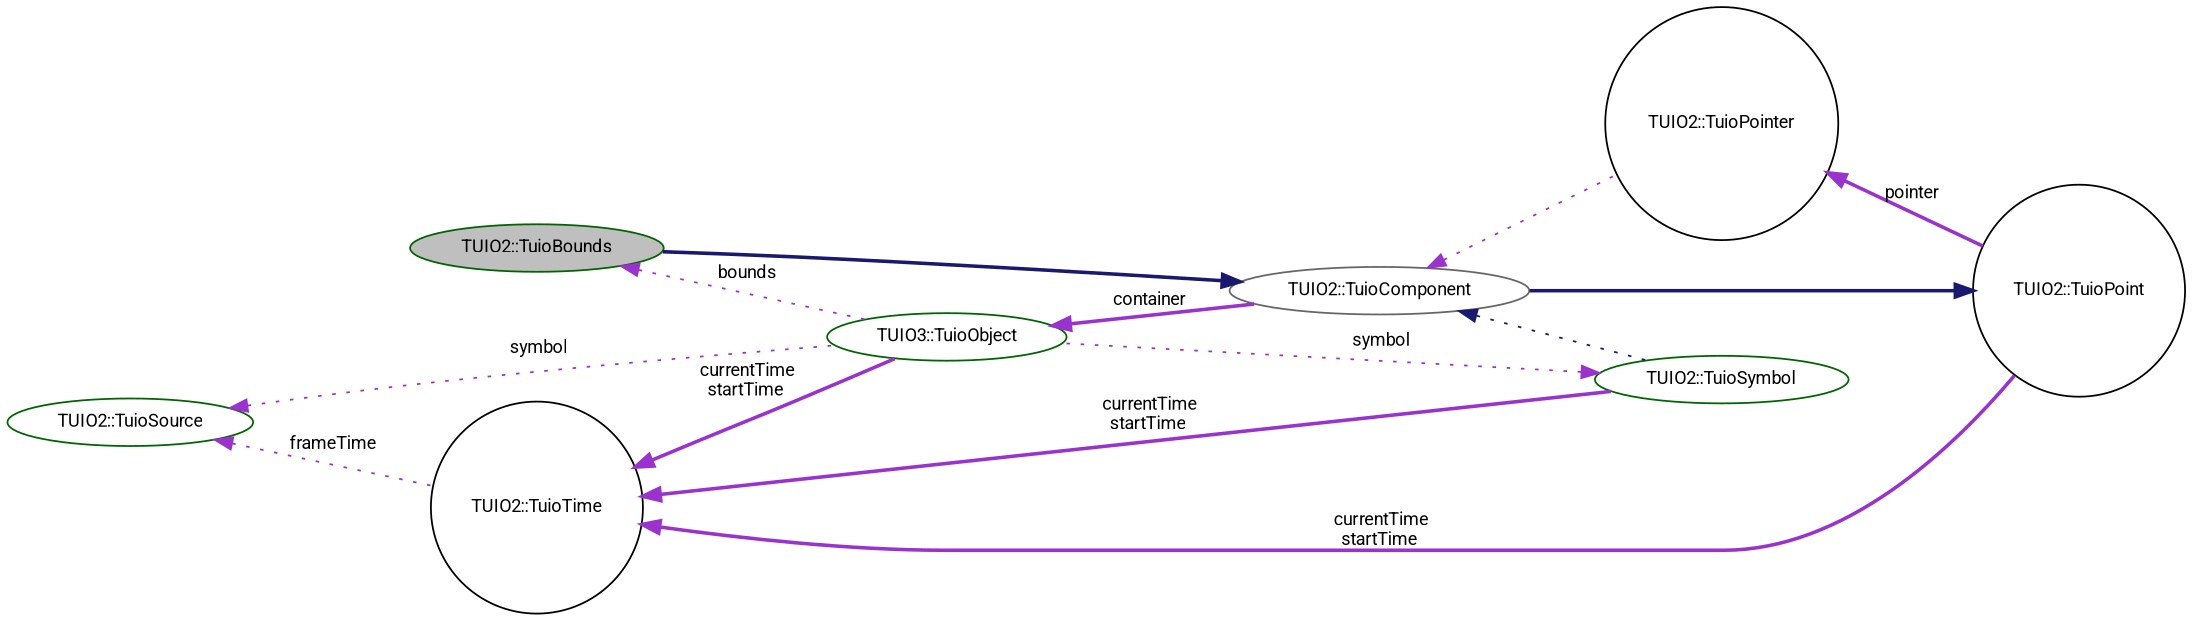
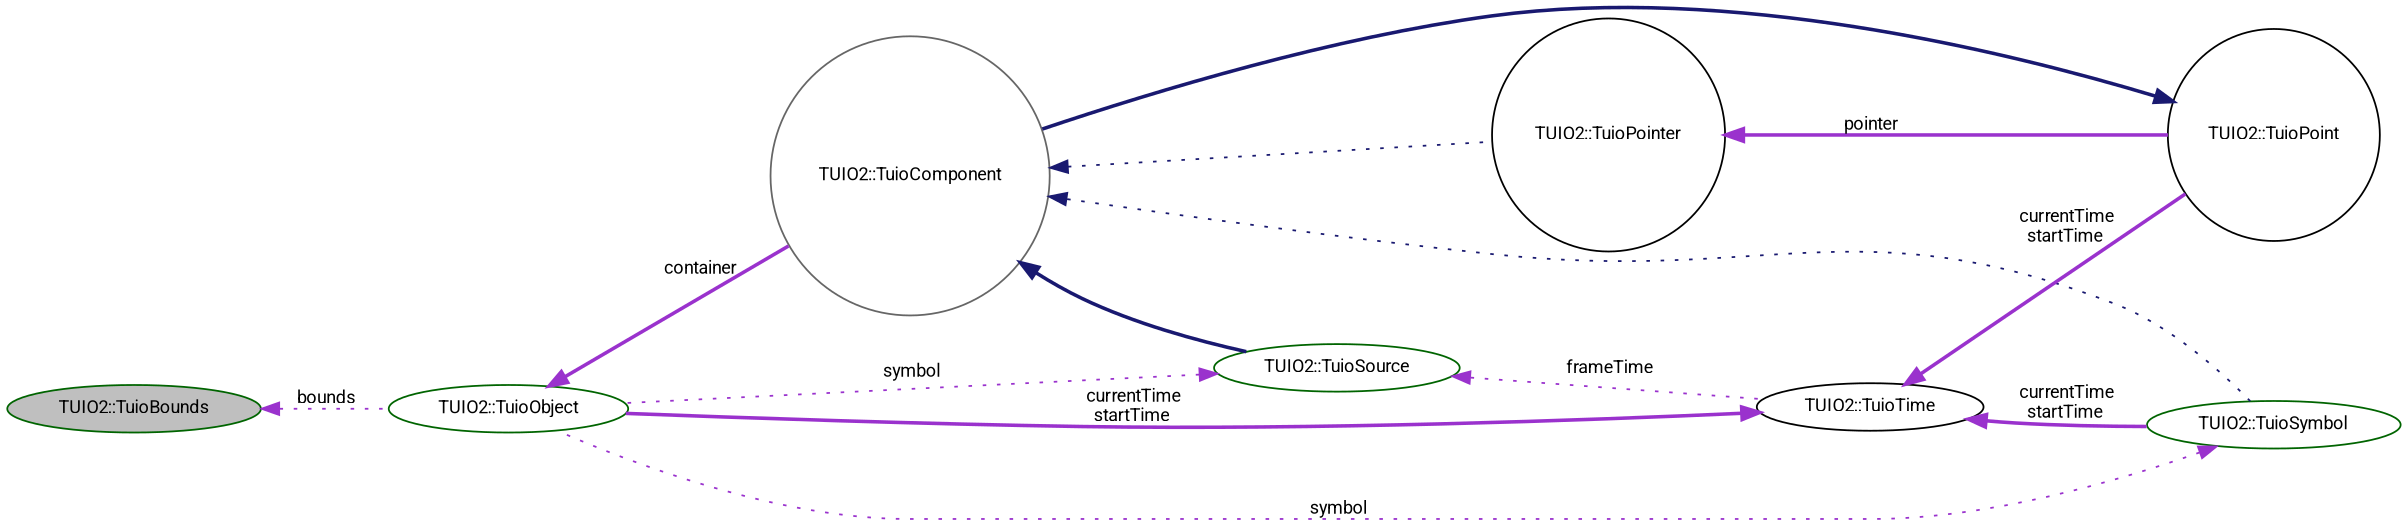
  digraph {
    fontname=Roboto
    rankdir=LR
    node [color=darkgreen fillcolor=white fontname=Roboto fontsize=10 shape=ellipse style=filled]
    edge [color=darkorchid3 dir=back fontname=Roboto fontsize=10 labelfontname=Helvetica labelfontsize=10 style=bold]
    n1 [fillcolor=grey75 fontcolor=black height=0.2 label="TUIO2::TuioBounds" width=0.4]
-   n2 [height=0.2 label="TUIO3::TuioObject" width=0.4]
-   n3 [color=gray40 height=0.2 label="TUIO2::TuioComponent" width=0.4]
+   n2 [height=0.2 label="TUIO2::TuioObject" width=0.4]
+   n3 [color=gray40 height=0.2 label="TUIO2::TuioComponent" shape=circle width=0.4]
    n4 [color=black height=0.2 label="TUIO2::TuioPointer" shape=circle width=0.4]
    n5 [height=0.2 label="TUIO2::TuioSymbol" width=0.4]
    n6 [color=black height=0.2 label="TUIO2::TuioPoint" shape=circle width=0.4]
-   n7 [color=black height=0.2 label="TUIO2::TuioTime" shape=circle width=0.4]
+   n7 [color=black height=0.2 label="TUIO2::TuioTime" width=0.4]
    n8 [height=0.2 label="TUIO2::TuioSource" width=0.4]
    n1 -> n2 [label=" bounds" style=dotted]
    n2 -> n3 [label=" container"]
-   n3 -> n1 [color=midnightblue]
-   n3 -> n4 [style=dotted]
+   n3 -> n8 [color=midnightblue]
+   n3 -> n4 [color=midnightblue style=dotted]
    n3 -> n5 [color=midnightblue style=dotted]
    n4 -> n6 [label=" pointer"]
    n5 -> n2 [label=" symbol" style=dotted]
    n6 -> n3 [color=midnightblue]
    n7 -> n2 [label=" currentTime\nstartTime"]
    n7 -> n5 [label=" currentTime\nstartTime"]
    n7 -> n6 [label=" currentTime\nstartTime"]
    n8 -> n2 [label=" symbol" style=dotted]
    n8 -> n7 [label=" frameTime" style=dotted]
  }
